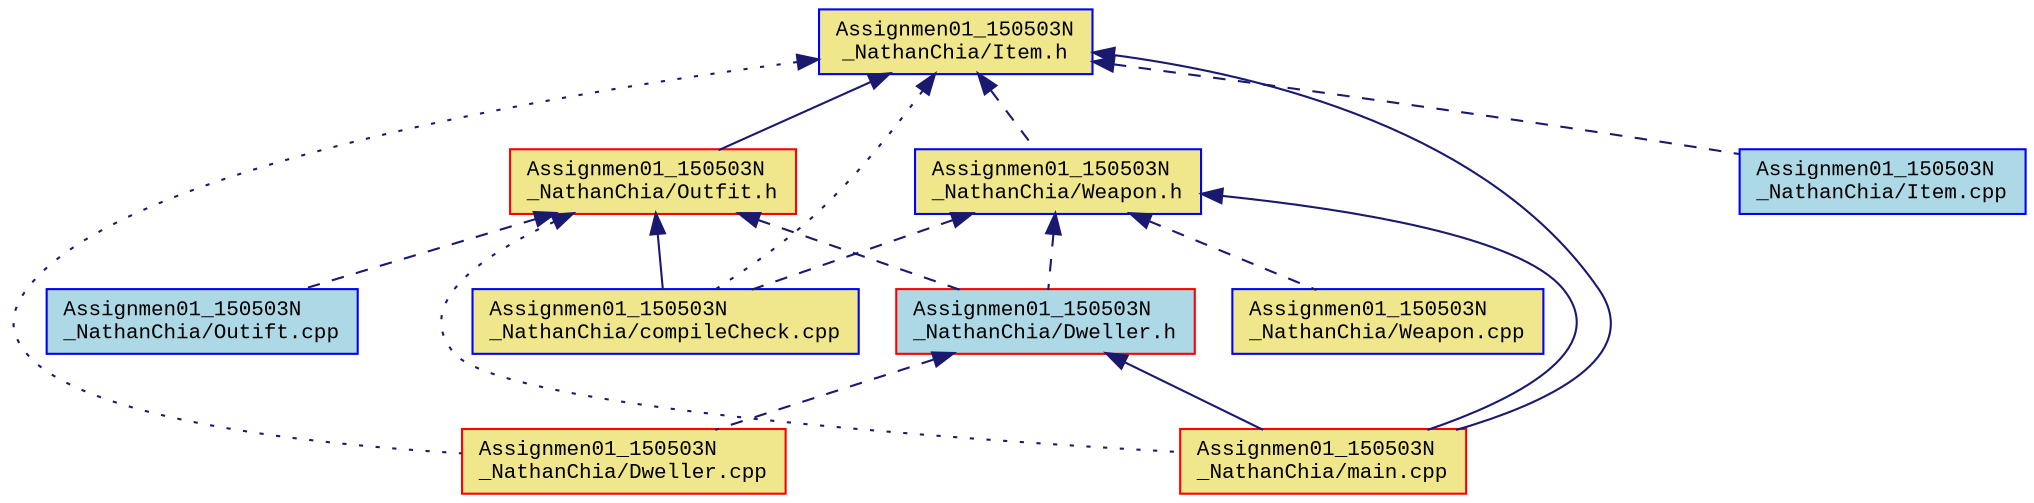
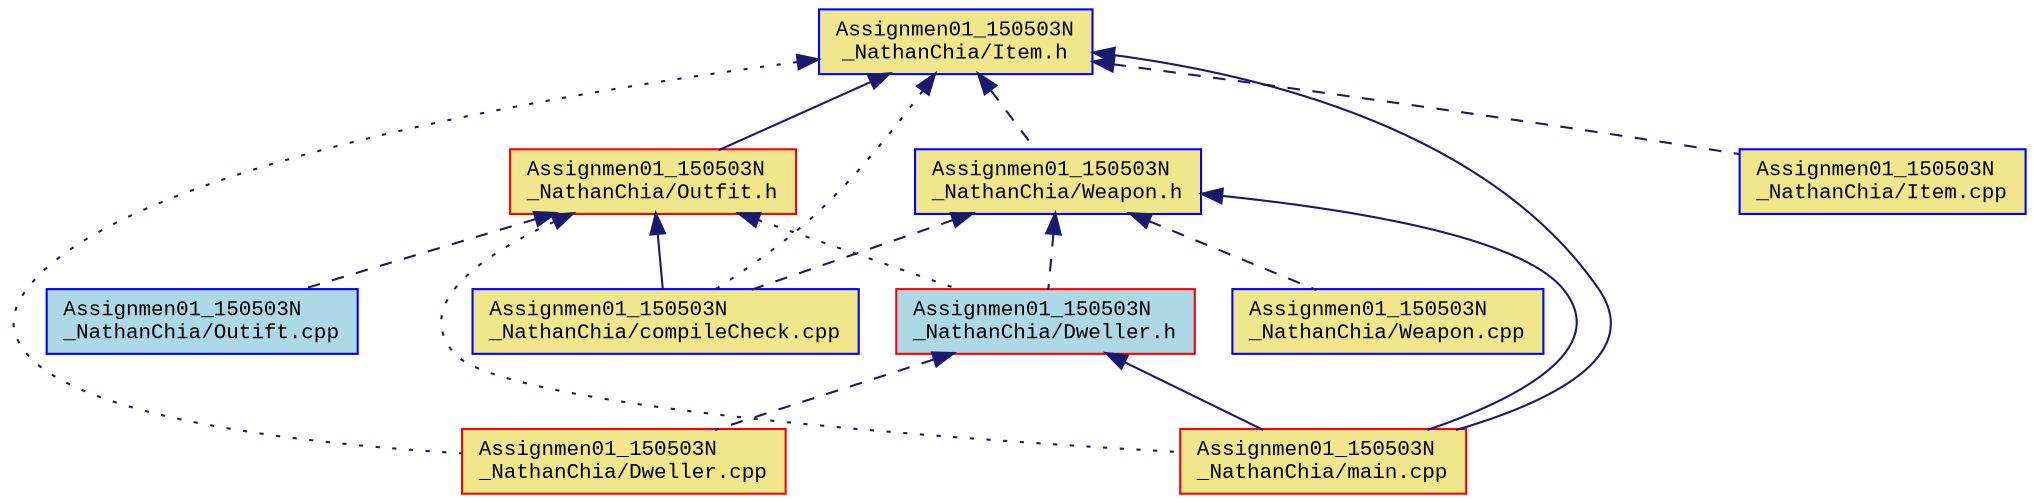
  digraph {
    fontname="Liberation Mono"
    node [color=blue fillcolor=khaki fontname="Liberation Mono" fontsize=10 shape=record style=filled]
    edge [color=midnightblue dir=back fontname="Liberation Mono" fontsize=10 labelfontname=Helvetica labelfontsize=10 style=dashed]
    n1 [fontcolor=black height=0.2 label="Assignmen01_150503N\l_NathanChia/Item.h" width=0.4]
    n2 [color=red height=0.2 label="Assignmen01_150503N\l_NathanChia/Outfit.h" width=0.4]
    n3 [height=0.2 label="Assignmen01_150503N\l_NathanChia/compileCheck.cpp" width=0.4]
    n4 [color=red height=0.2 label="Assignmen01_150503N\l_NathanChia/Dweller.cpp" width=0.4]
    n5 [color=red height=0.2 label="Assignmen01_150503N\l_NathanChia/main.cpp" width=0.4]
    n6 [height=0.2 label="Assignmen01_150503N\l_NathanChia/Weapon.h" width=0.4]
-   n7 [fillcolor=lightblue height=0.2 label="Assignmen01_150503N\l_NathanChia/Item.cpp" width=0.4]
+   n7 [height=0.2 label="Assignmen01_150503N\l_NathanChia/Item.cpp" width=0.4]
    n8 [color=red fillcolor=lightblue height=0.2 label="Assignmen01_150503N\l_NathanChia/Dweller.h" width=0.4]
    n9 [fillcolor=lightblue height=0.2 label="Assignmen01_150503N\l_NathanChia/Outift.cpp" width=0.4]
    n10 [height=0.2 label="Assignmen01_150503N\l_NathanChia/Weapon.cpp" width=0.4]
    n1 -> n2 [style=solid]
    n1 -> n3 [style=dotted]
    n1 -> n4 [style=dotted]
    n1 -> n5 [style=solid]
    n1 -> n6
    n1 -> n7
    n2 -> n3 [style=solid]
    n2 -> n5 [style=dotted]
-   n2 -> n8
+   n2 -> n8 [style=dotted]
    n2 -> n9
    n6 -> n3
    n6 -> n5 [style=solid]
    n6 -> n8
    n6 -> n10
    n8 -> n4
    n8 -> n5 [style=solid]
  }
